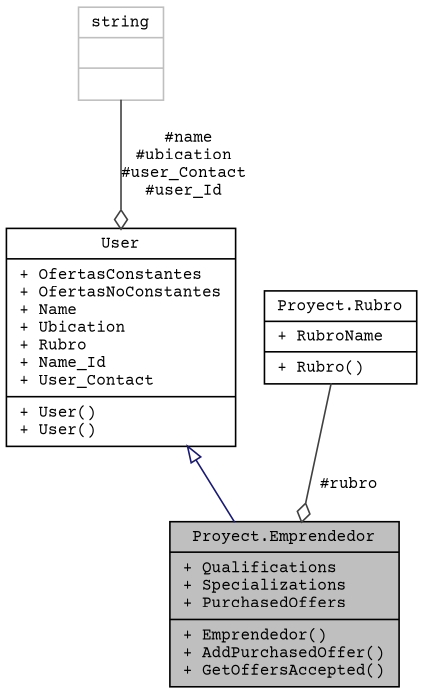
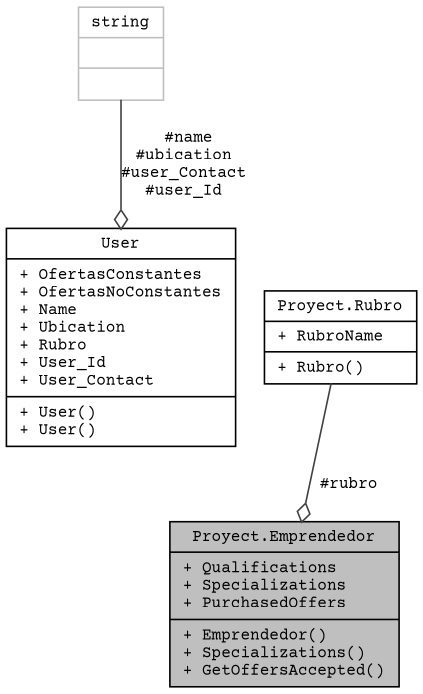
  digraph {
    fontname="Courier Prime"
    node [color=black fillcolor=white fontname="Courier Prime" fontsize=10 shape=record style=filled]
    edge [color=grey25 fontname="Courier Prime" fontsize=10 labelfontname=Helvetica labelfontsize=10 style=solid arrowhead=odiamond]
-   n1 [fillcolor=grey75 fontcolor=black height=0.2 label="{Proyect.Emprendedor\n|+ Qualifications\l+ Specializations\l+ PurchasedOffers\l|+ Emprendedor()\l+ AddPurchasedOffer()\l+ GetOffersAccepted()\l}" width=0.4]
-   n2 [height=0.2 label="{User\n|+ OfertasConstantes\l+ OfertasNoConstantes\l+ Name\l+ Ubication\l+ Rubro\l+ Name_Id\l+ User_Contact\l|+ User()\l+ User()\l}" width=0.4]
+   n1 [fillcolor=grey75 fontcolor=black height=0.2 label="{Proyect.Emprendedor\n|+ Qualifications\l+ Specializations\l+ PurchasedOffers\l|+ Emprendedor()\l+ Specializations()\l+ GetOffersAccepted()\l}" width=0.4]
+   n2 [height=0.2 label="{User\n|+ OfertasConstantes\l+ OfertasNoConstantes\l+ Name\l+ Ubication\l+ Rubro\l+ User_Id\l+ User_Contact\l|+ User()\l+ User()\l}" width=0.4]
    n3 [color=grey75 height=0.2 label="{string\n||}" width=0.4]
    n4 [height=0.2 label="{Proyect.Rubro\n|+ RubroName\l|+ Rubro()\l}" width=0.4]
-   n2 -> n1 [arrowtail=onormal color=midnightblue dir=back arrowhead=""]
    n3 -> n2 [label=" #name\n#ubication\n#user_Contact\n#user_Id"]
    n4 -> n1 [label=" #rubro"]
  }
